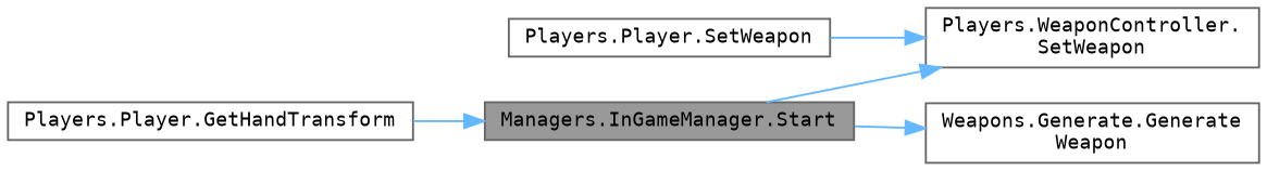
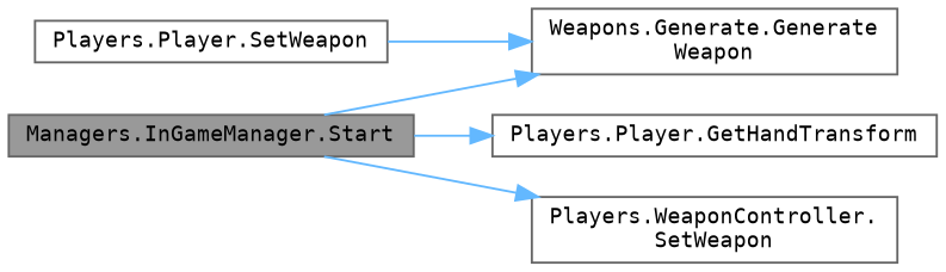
  digraph {
    fontname="DejaVu Sans Mono"
    rankdir=LR
    node [color=grey40 fillcolor=white fontname="DejaVu Sans Mono" fontsize=10 shape=box style=filled]
    edge [color=steelblue1 fontname="DejaVu Sans Mono" fontsize=10 labelfontname=Helvetica labelfontsize=10 style=solid]
    n1 [color=gray40 fillcolor=grey60 fontcolor=black height=0.2 label="Managers.InGameManager.Start" width=0.4]
    n2 [height=0.2 label="Weapons.Generate.Generate\lWeapon" width=0.4]
    n3 [height=0.2 label="Players.Player.GetHandTransform" width=0.4]
    n4 [height=0.2 label="Players.WeaponController.\lSetWeapon" width=0.4]
    n5 [height=0.2 label="Players.Player.SetWeapon" width=0.4]
    n1 -> n2
-   n3 -> n1
+   n1 -> n3
    n1 -> n4
-   n5 -> n4
+   n5 -> n2
  }
